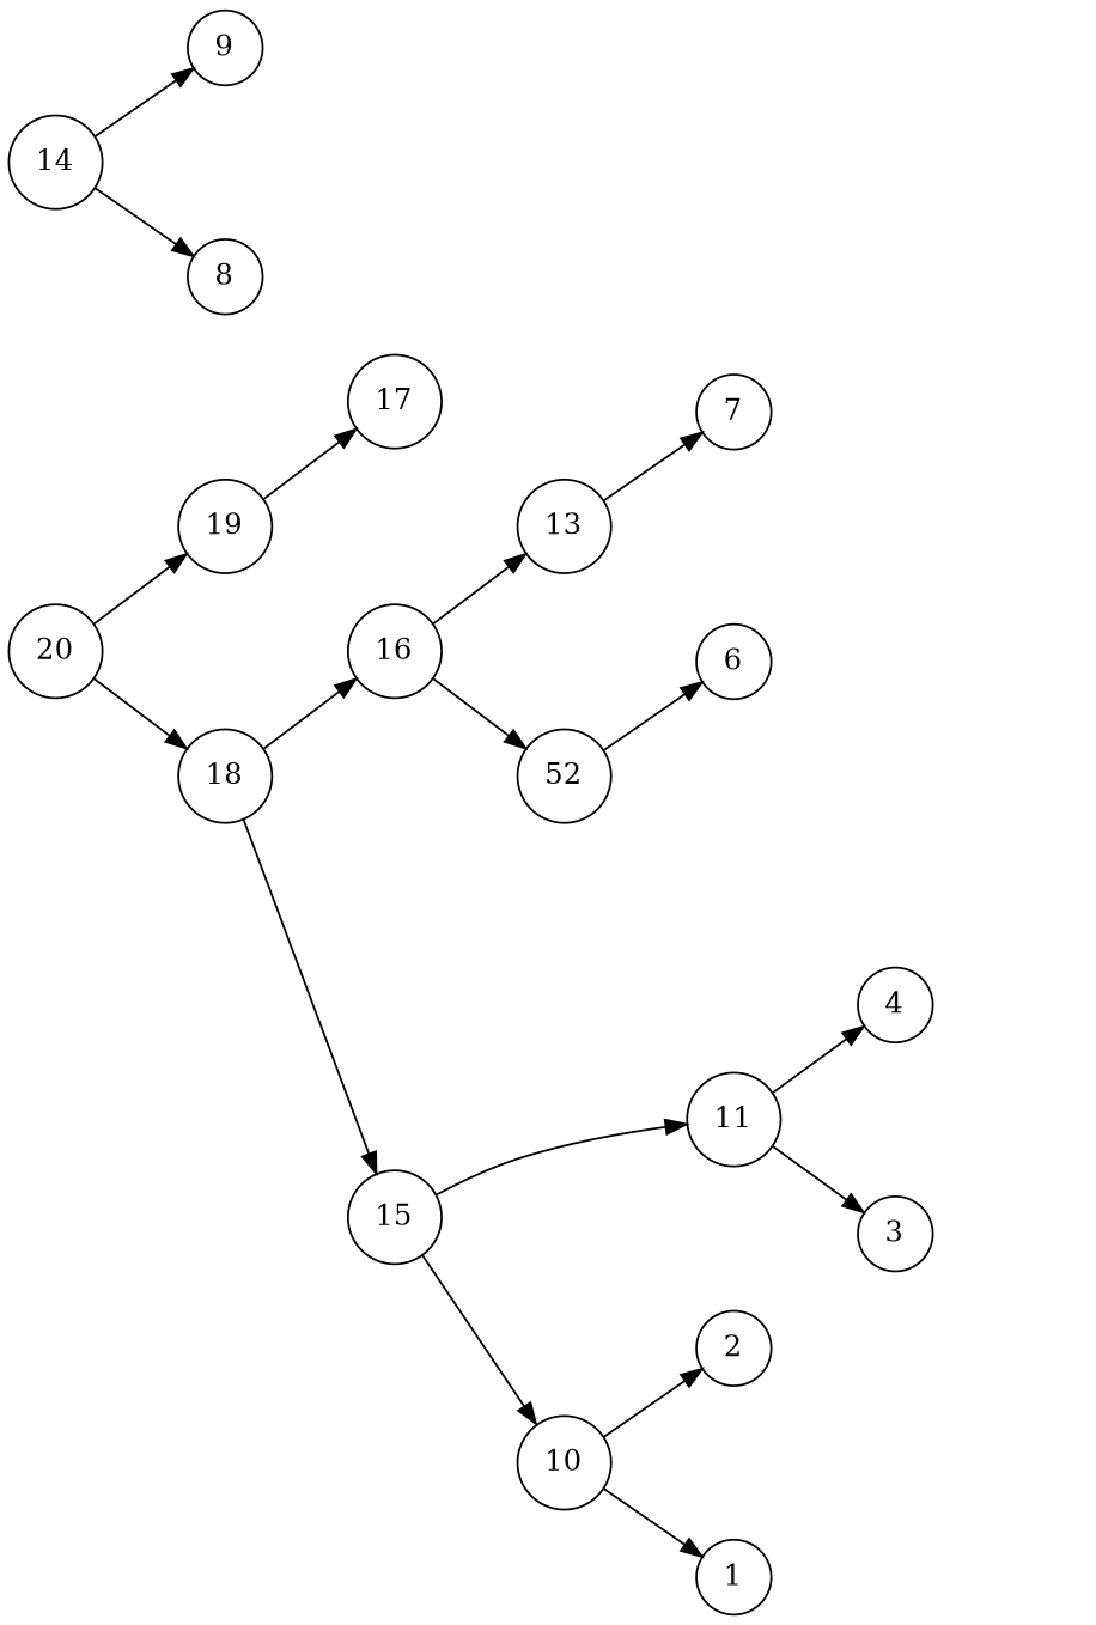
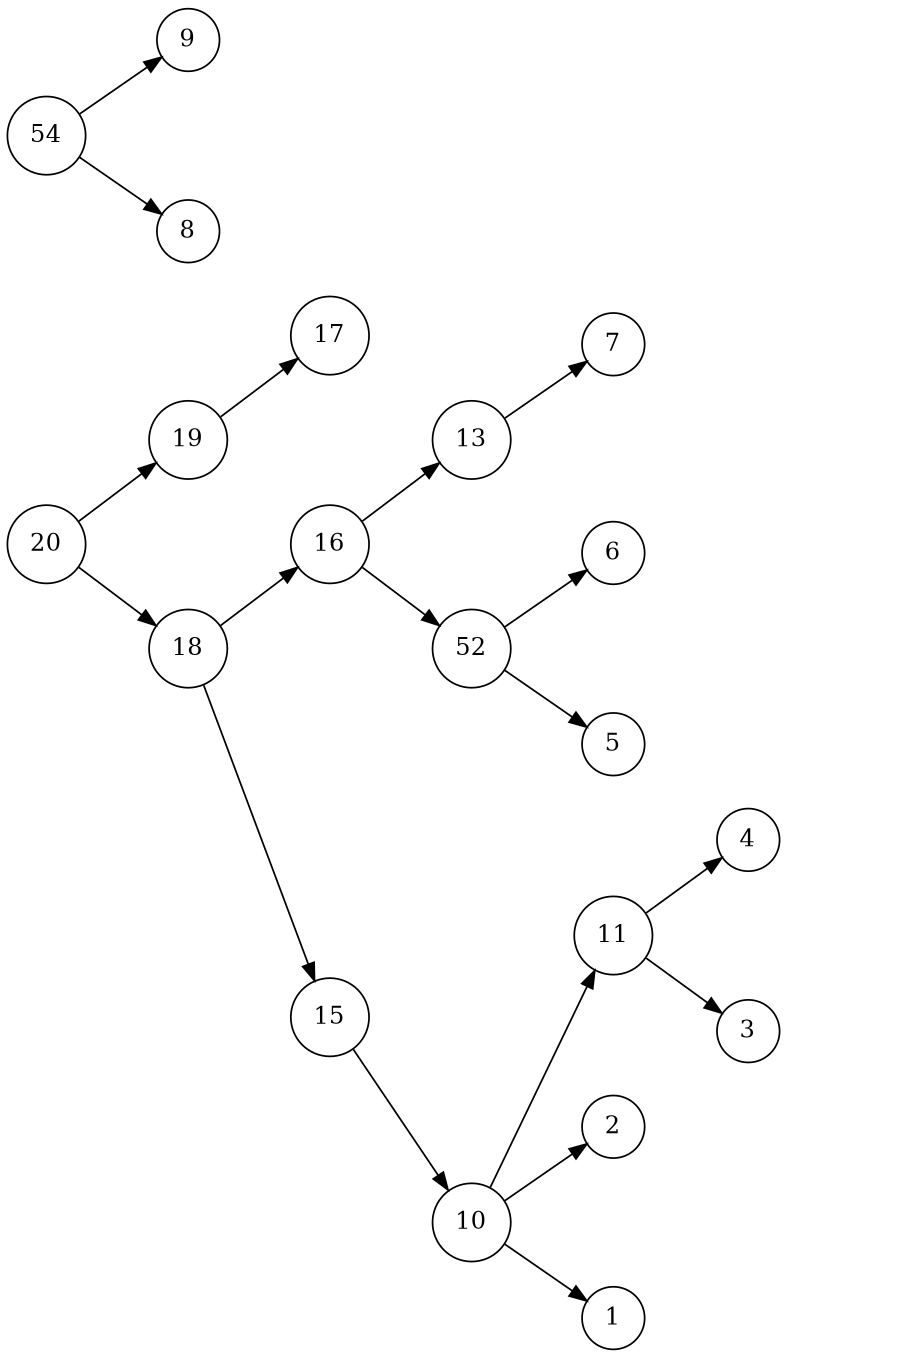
  digraph {
    rankdir=LR
    node [shape=circle]
    edge [style=invis weight=10]
    n1 [label=20]
    n2 [label=19]
    n3 [label="#" style=invis]
    n4 [label=18]
    n5 [label=17]
    n6 [label="#" style=invis]
    n7 [label=16]
    n8 [label="#" style=invis]
    n9 [label=15]
    n10 [label="#" style=invis]
    n11 [label=13]
    n12 [label="#" style=invis]
    n13 [label=52]
    n14 [label=11]
    n15 [label="#" style=invis]
    n16 [label=10]
-   n17 [label=14]
+   n17 [label=54]
    n18 [label=9]
    n19 [label="#" style=invis]
    n20 [label=8]
    n21 [label=7]
    n22 [label="#" style=invis]
    n23 [label=6]
    n24 [label="#" style=invis]
+   n25 [label=5]
    n26 [label=4]
    n27 [label="#" style=invis]
    n28 [label=3]
    n29 [label=2]
    n30 [label="#" style=invis]
    n31 [label=1]
    n32 [label="#" style=invis]
    n33 [label="#" style=invis]
    n34 [label="#" style=invis]
    n35 [label="#" style=invis]
    n36 [label="#" style=invis]
    n37 [label="#" style=invis]
    n38 [label="#" style=invis]
    n39 [label="#" style=invis]
    n40 [label="#" style=invis]
    n1 -> n2 [style="" weight=""]
    n1 -> n3
    n1 -> n4 [style="" weight=""]
    n2 -> n5 [style="" weight=""]
    n2 -> n6
    n4 -> n7 [style="" weight=""]
    n4 -> n8
    n4 -> n9 [style="" weight=""]
    n5 -> n10
    n7 -> n11 [style="" weight=""]
    n7 -> n12
    n7 -> n13 [style="" weight=""]
-   n9 -> n14 [style="" weight=""]
+   n16 -> n14 [style="" weight=""]
    n9 -> n15
    n9 -> n16 [style="" weight=""]
    n11 -> n21 [style="" weight=""]
    n11 -> n22
    n13 -> n23 [style="" weight=""]
    n13 -> n24
+   n13 -> n25 [style="" weight=""]
    n14 -> n26 [style="" weight=""]
    n14 -> n27
    n14 -> n28 [style="" weight=""]
    n16 -> n29 [style="" weight=""]
    n16 -> n30
    n16 -> n31 [style="" weight=""]
    n17 -> n18 [style="" weight=""]
    n17 -> n19
    n17 -> n20 [style="" weight=""]
    n18 -> n32
    n20 -> n33
    n21 -> n34
    n23 -> n35
+   n25 -> n36
    n26 -> n37
    n28 -> n38
    n29 -> n39
    n31 -> n40
  }
